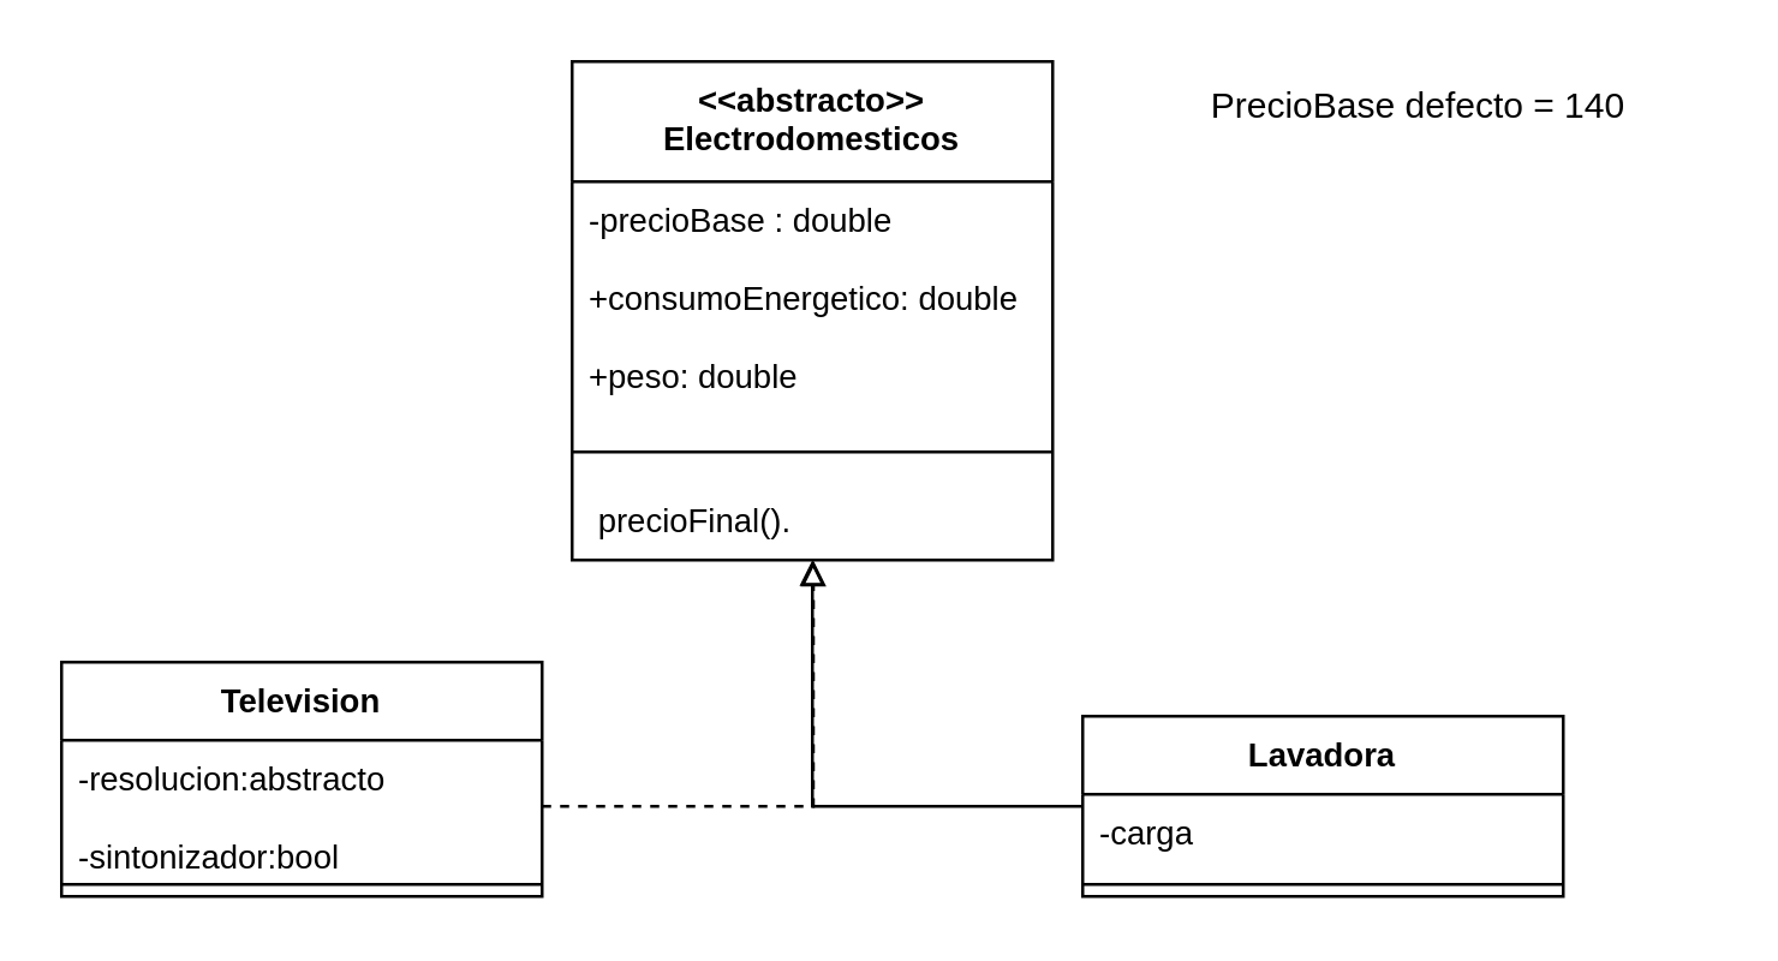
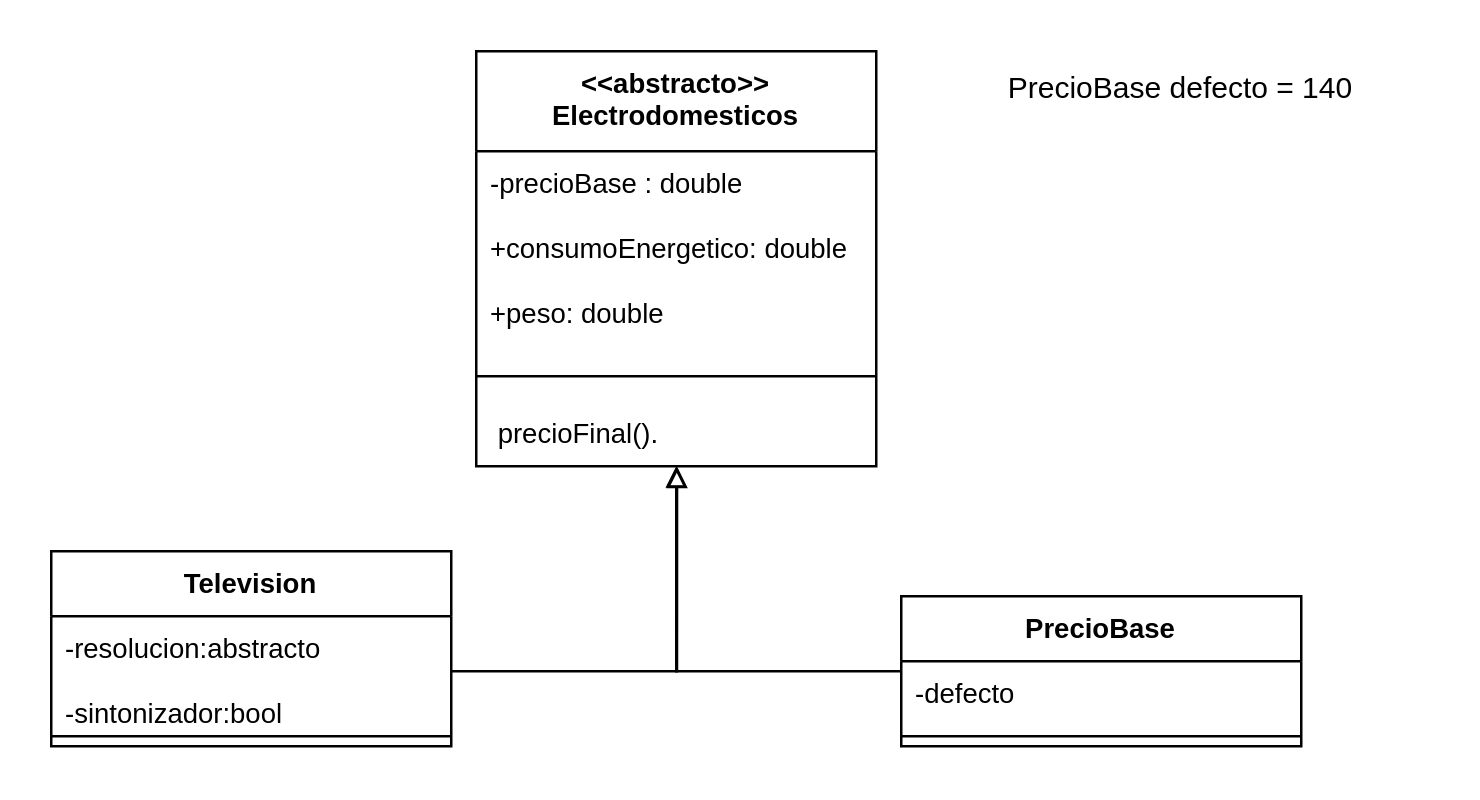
  <mxCell id="0" />
  <mxCell id="1" parent="0" />
  <mxCell id="2" value="PrecioBase defecto = 140" style="text;html=1;strokeColor=none;fillColor=none;align=center;verticalAlign=middle;whiteSpace=wrap;rounded=0;" vertex="1" parent="1"><mxGeometry x="374" y="20" width="196" height="30" as="geometry" /></mxCell>
  <mxCell id="3" style="edgeStyle=orthogonalEdgeStyle;rounded=0;orthogonalLoop=1;jettySize=auto;html=1;entryX=0.5;entryY=1;entryDx=0;entryDy=0;fontSize=11;endArrow=block;endFill=0;" edge="1" parent="1" source="4" target="7"><mxGeometry relative="1" as="geometry" /></mxCell>
- <mxCell id="4" value="Lavadora" style="swimlane;fontStyle=1;align=center;verticalAlign=top;childLayout=stackLayout;horizontal=1;startSize=26;horizontalStack=0;resizeParent=1;resizeParentMax=0;resizeLast=0;collapsible=1;marginBottom=0;fontSize=11;" vertex="1" parent="1"><mxGeometry x="360" y="238" width="160" height="60" as="geometry" /></mxCell>
- <mxCell id="5" value="-carga" style="text;strokeColor=none;fillColor=none;align=left;verticalAlign=top;spacingLeft=4;spacingRight=4;overflow=hidden;rotatable=0;points=[[0,0.5],[1,0.5]];portConstraint=eastwest;fontSize=11;" vertex="1" parent="4"><mxGeometry y="26" width="160" height="26" as="geometry" /></mxCell>
+ <mxCell id="4" value="PrecioBase" style="swimlane;fontStyle=1;align=center;verticalAlign=top;childLayout=stackLayout;horizontal=1;startSize=26;horizontalStack=0;resizeParent=1;resizeParentMax=0;resizeLast=0;collapsible=1;marginBottom=0;fontSize=11;" vertex="1" parent="1"><mxGeometry x="360" y="238" width="160" height="60" as="geometry" /></mxCell>
+ <mxCell id="5" value="-defecto" style="text;strokeColor=none;fillColor=none;align=left;verticalAlign=top;spacingLeft=4;spacingRight=4;overflow=hidden;rotatable=0;points=[[0,0.5],[1,0.5]];portConstraint=eastwest;fontSize=11;" vertex="1" parent="4"><mxGeometry y="26" width="160" height="26" as="geometry" /></mxCell>
  <mxCell id="6" value="" style="line;strokeWidth=1;fillColor=none;align=left;verticalAlign=middle;spacingTop=-1;spacingLeft=3;spacingRight=3;rotatable=0;labelPosition=right;points=[];portConstraint=eastwest;fontSize=11;" vertex="1" parent="4"><mxGeometry y="52" width="160" height="8" as="geometry" /></mxCell>
  <mxCell id="7" value="&lt;&lt;abstracto&gt;&gt;&#10;Electrodomesticos" style="swimlane;fontStyle=1;align=center;verticalAlign=top;childLayout=stackLayout;horizontal=1;startSize=40;horizontalStack=0;resizeParent=1;resizeParentMax=0;resizeLast=0;collapsible=1;marginBottom=0;fontSize=11;" vertex="1" parent="1"><mxGeometry x="190" y="20" width="160" height="166" as="geometry" /></mxCell>
  <mxCell id="8" value="-precioBase : double&#10;&#10;+consumoEnergetico: double&#10;&#10;+peso: double" style="text;strokeColor=none;fillColor=none;align=left;verticalAlign=top;spacingLeft=4;spacingRight=4;overflow=hidden;rotatable=0;points=[[0,0.5],[1,0.5]];portConstraint=eastwest;fontSize=11;" vertex="1" parent="7"><mxGeometry y="40" width="160" height="80" as="geometry" /></mxCell>
  <mxCell id="9" value="" style="line;strokeWidth=1;fillColor=none;align=left;verticalAlign=middle;spacingTop=-1;spacingLeft=3;spacingRight=3;rotatable=0;labelPosition=right;points=[];portConstraint=eastwest;fontSize=11;" vertex="1" parent="7"><mxGeometry y="120" width="160" height="20" as="geometry" /></mxCell>
  <mxCell id="10" value=" precioFinal()." style="text;strokeColor=none;fillColor=none;align=left;verticalAlign=top;spacingLeft=4;spacingRight=4;overflow=hidden;rotatable=0;points=[[0,0.5],[1,0.5]];portConstraint=eastwest;fontSize=11;" vertex="1" parent="7"><mxGeometry y="140" width="160" height="26" as="geometry" /></mxCell>
  <mxCell id="11" value="Television" style="swimlane;fontStyle=1;align=center;verticalAlign=top;childLayout=stackLayout;horizontal=1;startSize=26;horizontalStack=0;resizeParent=1;resizeParentMax=0;resizeLast=0;collapsible=1;marginBottom=0;fontSize=11;" vertex="1" parent="1"><mxGeometry x="20" y="220" width="160" height="78" as="geometry" /></mxCell>
  <mxCell id="12" value="-resolucion:abstracto&#10;&#10;-sintonizador:bool" style="text;strokeColor=none;fillColor=none;align=left;verticalAlign=top;spacingLeft=4;spacingRight=4;overflow=hidden;rotatable=0;points=[[0,0.5],[1,0.5]];portConstraint=eastwest;fontSize=11;" vertex="1" parent="11"><mxGeometry y="26" width="160" height="44" as="geometry" /></mxCell>
  <mxCell id="13" value="" style="line;strokeWidth=1;fillColor=none;align=left;verticalAlign=middle;spacingTop=-1;spacingLeft=3;spacingRight=3;rotatable=0;labelPosition=right;points=[];portConstraint=eastwest;fontSize=11;" vertex="1" parent="11"><mxGeometry y="70" width="160" height="8" as="geometry" /></mxCell>
- <mxCell id="14" style="edgeStyle=orthogonalEdgeStyle;rounded=0;orthogonalLoop=1;jettySize=auto;html=1;entryX=0.502;entryY=1.006;entryDx=0;entryDy=0;entryPerimeter=0;fontSize=11;endArrow=block;endFill=0;dashed=1;" edge="1" parent="1" source="12" target="10"><mxGeometry relative="1" as="geometry" /></mxCell>
+ <mxCell id="14" style="edgeStyle=orthogonalEdgeStyle;rounded=0;orthogonalLoop=1;jettySize=auto;html=1;entryX=0.502;entryY=1.006;entryDx=0;entryDy=0;entryPerimeter=0;fontSize=11;endArrow=block;endFill=0;" edge="1" parent="1" source="12" target="10"><mxGeometry relative="1" as="geometry" /></mxCell>
